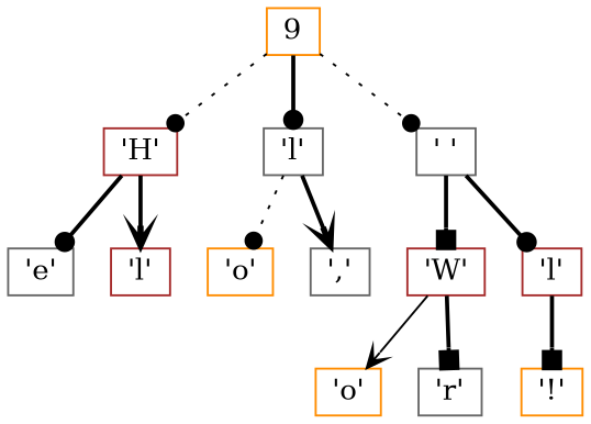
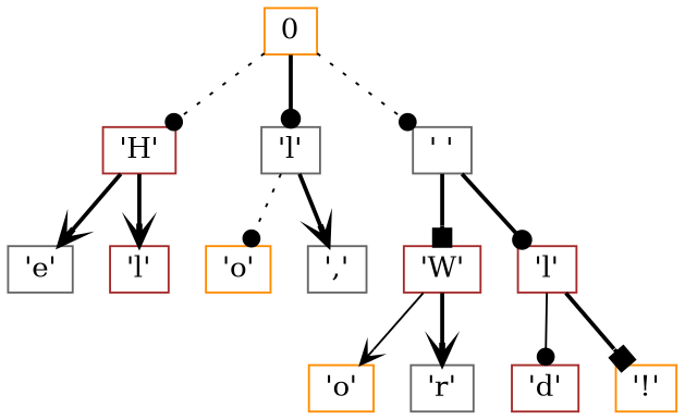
  digraph {
    bgcolor=white
    rankdir=TB
    node [color=brown shape=box]
    edge [arrowhead=dot style=bold]
    n1 [height=0.1 label="'H'" width=0.1]
    n2 [color=gray40 height=0.1 label="'e'" width=0.1]
    n3 [height=0.1 label="'l'" width=0.1]
-   0 [color=darkorange height=0.1 width=0.1 label=9]
+   0 [color=darkorange height=0.1 width=0.1]
    n5 [color=gray40 height=0.1 label="'l'" width=0.1]
    n6 [color=gray40 height=0.1 label="' '" width=0.1]
    n7 [color=darkorange height=0.1 label="'o'" width=0.1]
    n8 [color=gray40 height=0.1 label="','" width=0.1]
    n9 [height=0.1 label="'W'" width=0.1]
    n10 [height=0.1 label="'l'" width=0.1]
    n11 [color=darkorange height=0.1 label="'o'" width=0.1]
    n12 [color=gray40 height=0.1 label="'r'" width=0.1]
+   n13 [height=0.1 label="'d'" width=0.1]
    n14 [color=darkorange height=0.1 label="'!'" width=0.1]
-   n1 -> n2
+   n1 -> n2 [arrowhead=vee]
    n1 -> n3 [arrowhead=vee]
    0 -> n1 [style=dotted]
    0 -> n5
    0 -> n6 [style=dotted]
    n5 -> n7 [style=dotted]
    n5 -> n8 [arrowhead=vee]
    n6 -> n9 [arrowhead=box]
    n6 -> n10
    n9 -> n11 [arrowhead=vee style=solid]
-   n9 -> n12 [arrowhead=box]
+   n9 -> n12 [arrowhead=vee]
+   n10 -> n13 [style=solid]
    n10 -> n14 [arrowhead=box]
  }
